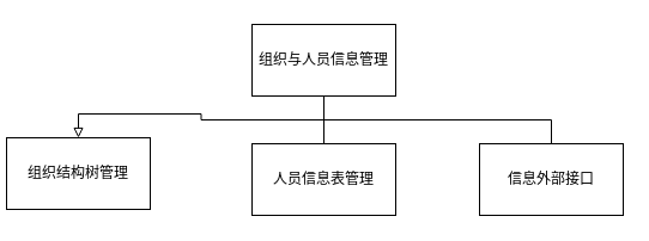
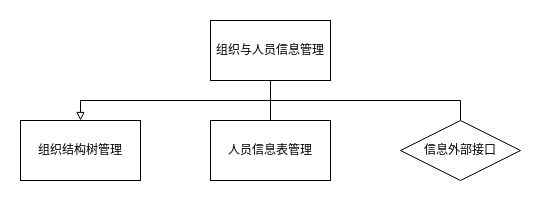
  <mxCell id="0" />
  <mxCell id="1" parent="0" />
  <mxCell id="2" style="edgeStyle=orthogonalEdgeStyle;rounded=0;orthogonalLoop=1;jettySize=auto;html=1;exitX=0.5;exitY=1;exitDx=0;exitDy=0;endArrow=block;endFill=0;" edge="1" parent="1" source="5" target="6"><mxGeometry relative="1" as="geometry" /></mxCell>
  <mxCell id="3" style="edgeStyle=orthogonalEdgeStyle;rounded=0;orthogonalLoop=1;jettySize=auto;html=1;exitX=0.5;exitY=1;exitDx=0;exitDy=0;endArrow=none;endFill=0;" edge="1" parent="1" source="5" target="7"><mxGeometry relative="1" as="geometry" /></mxCell>
  <mxCell id="4" style="edgeStyle=orthogonalEdgeStyle;rounded=0;orthogonalLoop=1;jettySize=auto;html=1;exitX=0.5;exitY=1;exitDx=0;exitDy=0;endArrow=none;endFill=0;" edge="1" parent="1" source="5" target="8"><mxGeometry relative="1" as="geometry" /></mxCell>
  <mxCell id="5" value="组织与人员信息管理" style="rounded=0;whiteSpace=wrap;html=1;" parent="1" vertex="1"><mxGeometry x="210" y="20" width="120" height="60" as="geometry" /></mxCell>
- <mxCell id="6" value="组织结构树管理" style="rounded=0;whiteSpace=wrap;html=1;" vertex="1" parent="1"><mxGeometry x="5" y="115" width="120" height="60" as="geometry" /></mxCell>
+ <mxCell id="6" value="组织结构树管理" style="rounded=0;whiteSpace=wrap;html=1;" vertex="1" parent="1"><mxGeometry x="20" y="120" width="120" height="60" as="geometry" /></mxCell>
  <mxCell id="7" value="人员信息表管理" style="rounded=0;whiteSpace=wrap;html=1;" vertex="1" parent="1"><mxGeometry x="210" y="120" width="120" height="60" as="geometry" /></mxCell>
- <mxCell id="8" value="信息外部接口" style="rounded=0;whiteSpace=wrap;html=1;" vertex="1" parent="1"><mxGeometry x="400" y="120" width="120" height="60" as="geometry" /></mxCell>
+ <mxCell id="8" value="信息外部接口" style="rhombus;whiteSpace=wrap;html=1;" vertex="1" parent="1"><mxGeometry x="400" y="120" width="120" height="60" as="geometry" /></mxCell>
